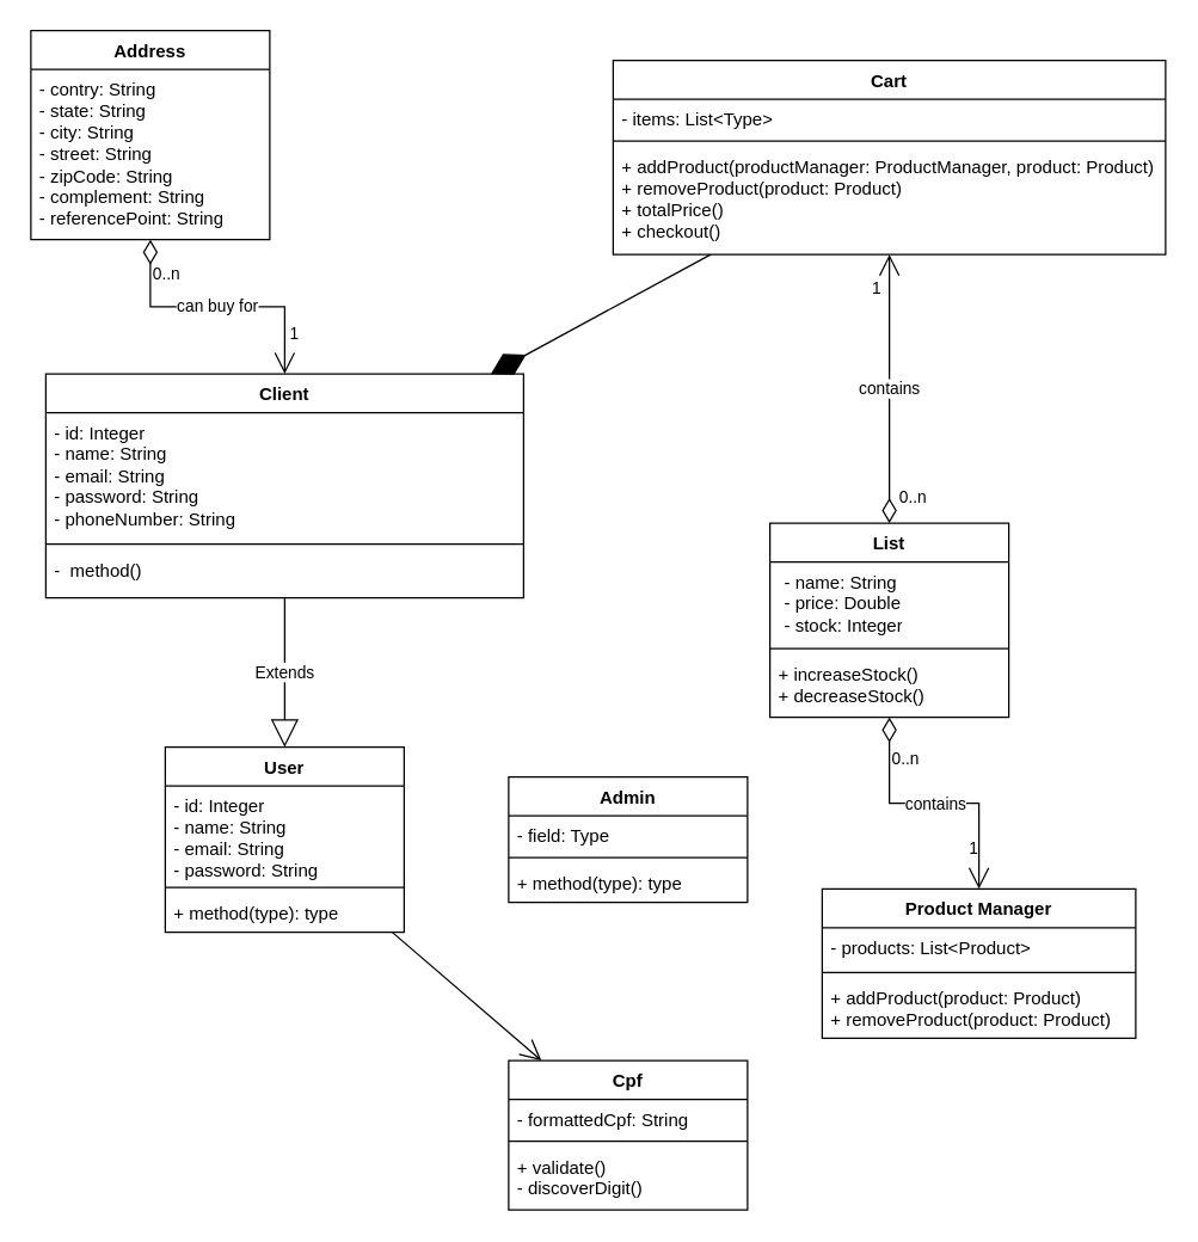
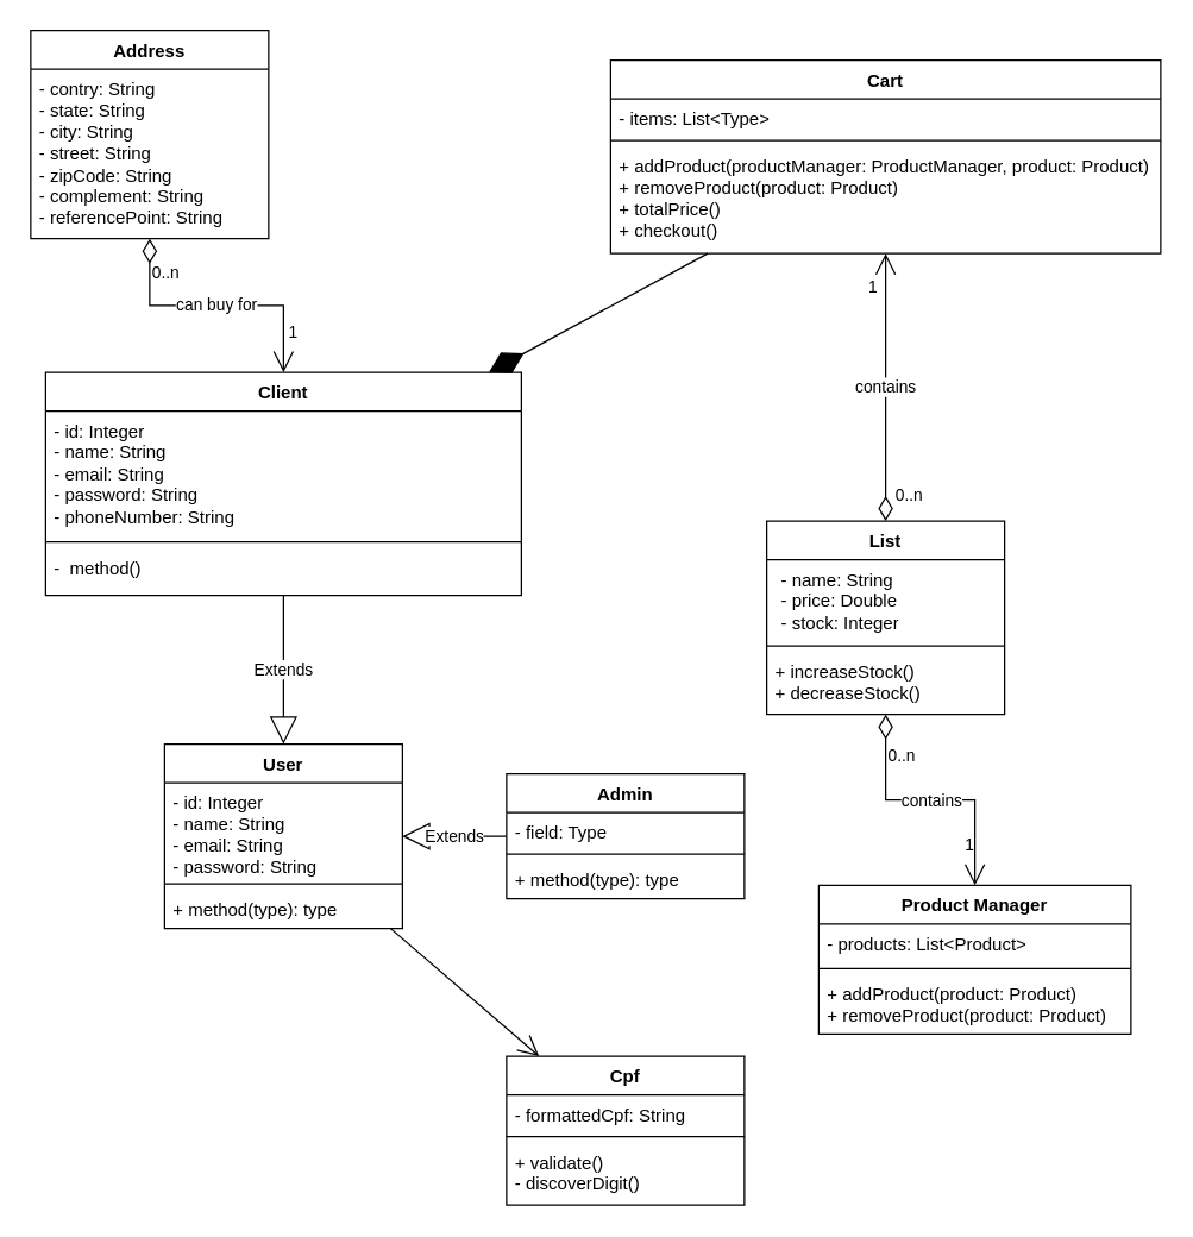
  <mxCell id="0" />
  <mxCell id="1" parent="0" />
  <mxCell id="2" value="Cart&lt;div&gt;&lt;br&gt;&lt;/div&gt;" style="swimlane;fontStyle=1;align=center;verticalAlign=top;childLayout=stackLayout;horizontal=1;startSize=26;horizontalStack=0;resizeParent=1;resizeParentMax=0;resizeLast=0;collapsible=1;marginBottom=0;whiteSpace=wrap;html=1;" vertex="1" parent="1"><mxGeometry x="410" y="40" width="370" height="130" as="geometry" /></mxCell>
  <mxCell id="3" value="- items: List&amp;lt;Type&amp;gt;" style="text;strokeColor=none;fillColor=none;align=left;verticalAlign=top;spacingLeft=4;spacingRight=4;overflow=hidden;rotatable=0;points=[[0,0.5],[1,0.5]];portConstraint=eastwest;whiteSpace=wrap;html=1;" vertex="1" parent="2"><mxGeometry y="26" width="370" height="24" as="geometry" /></mxCell>
  <mxCell id="4" value="" style="line;strokeWidth=1;fillColor=none;align=left;verticalAlign=middle;spacingTop=-1;spacingLeft=3;spacingRight=3;rotatable=0;labelPosition=right;points=[];portConstraint=eastwest;strokeColor=inherit;" vertex="1" parent="2"><mxGeometry y="50" width="370" height="8" as="geometry" /></mxCell>
  <mxCell id="5" value="+ addProduct(productManager: ProductManager, product: Product)&lt;div&gt;+ removeProduct(product: Product)&lt;/div&gt;&lt;div&gt;+ totalPrice()&lt;/div&gt;&lt;div&gt;+ checkout()&lt;/div&gt;" style="text;strokeColor=none;fillColor=none;align=left;verticalAlign=top;spacingLeft=4;spacingRight=4;overflow=hidden;rotatable=0;points=[[0,0.5],[1,0.5]];portConstraint=eastwest;whiteSpace=wrap;html=1;" vertex="1" parent="2"><mxGeometry y="58" width="370" height="72" as="geometry" /></mxCell>
  <mxCell id="6" value="Client" style="swimlane;fontStyle=1;align=center;verticalAlign=top;childLayout=stackLayout;horizontal=1;startSize=26;horizontalStack=0;resizeParent=1;resizeParentMax=0;resizeLast=0;collapsible=1;marginBottom=0;whiteSpace=wrap;html=1;" vertex="1" parent="1"><mxGeometry x="30" y="250" width="320" height="150" as="geometry" /></mxCell>
  <mxCell id="7" value="&lt;div&gt;- id: Integer&lt;/div&gt;- name: String&lt;div&gt;- email: String&lt;/div&gt;&lt;div&gt;- password: String&lt;/div&gt;&lt;div&gt;&lt;span style=&quot;background-color: initial;&quot;&gt;- phoneNumber: String&lt;/span&gt;&lt;br&gt;&lt;/div&gt;" style="text;strokeColor=none;fillColor=none;align=left;verticalAlign=top;spacingLeft=4;spacingRight=4;overflow=hidden;rotatable=0;points=[[0,0.5],[1,0.5]];portConstraint=eastwest;whiteSpace=wrap;html=1;" vertex="1" parent="6"><mxGeometry y="26" width="320" height="84" as="geometry" /></mxCell>
  <mxCell id="8" value="" style="line;strokeWidth=1;fillColor=none;align=left;verticalAlign=middle;spacingTop=-1;spacingLeft=3;spacingRight=3;rotatable=0;labelPosition=right;points=[];portConstraint=eastwest;strokeColor=inherit;" vertex="1" parent="6"><mxGeometry y="110" width="320" height="8" as="geometry" /></mxCell>
  <mxCell id="9" value="&lt;div&gt;-&amp;nbsp; method()&lt;/div&gt;" style="text;strokeColor=none;fillColor=none;align=left;verticalAlign=top;spacingLeft=4;spacingRight=4;overflow=hidden;rotatable=0;points=[[0,0.5],[1,0.5]];portConstraint=eastwest;whiteSpace=wrap;html=1;" vertex="1" parent="6"><mxGeometry y="118" width="320" height="32" as="geometry" /></mxCell>
  <mxCell id="10" value="Address" style="swimlane;fontStyle=1;align=center;verticalAlign=top;childLayout=stackLayout;horizontal=1;startSize=26;horizontalStack=0;resizeParent=1;resizeParentMax=0;resizeLast=0;collapsible=1;marginBottom=0;whiteSpace=wrap;html=1;" vertex="1" parent="1"><mxGeometry x="20" y="20" width="160" height="140" as="geometry" /></mxCell>
  <mxCell id="11" value="- contry: String&lt;div&gt;- state: String&lt;/div&gt;&lt;div&gt;- city: String&lt;/div&gt;&lt;div&gt;- street: String&lt;/div&gt;&lt;div&gt;- zipCode: String&lt;/div&gt;&lt;div&gt;- complement: String&lt;/div&gt;&lt;div&gt;-&amp;nbsp;referencePoint: String&lt;/div&gt;" style="text;strokeColor=none;fillColor=none;align=left;verticalAlign=top;spacingLeft=4;spacingRight=4;overflow=hidden;rotatable=0;points=[[0,0.5],[1,0.5]];portConstraint=eastwest;whiteSpace=wrap;html=1;" vertex="1" parent="10"><mxGeometry y="26" width="160" height="114" as="geometry" /></mxCell>
  <mxCell id="12" value="List" style="swimlane;fontStyle=1;align=center;verticalAlign=top;childLayout=stackLayout;horizontal=1;startSize=26;horizontalStack=0;resizeParent=1;resizeParentMax=0;resizeLast=0;collapsible=1;marginBottom=0;whiteSpace=wrap;html=1;" vertex="1" parent="1"><mxGeometry x="515" y="350" width="160" height="130" as="geometry" /></mxCell>
  <mxCell id="13" value="&lt;p style=&quot;margin: 0px 0px 0px 4px;&quot;&gt;- name: String&lt;/p&gt;&lt;p style=&quot;margin: 0px 0px 0px 4px;&quot;&gt;- price: Double&lt;br&gt;- stock: Integer&lt;/p&gt;" style="text;strokeColor=none;fillColor=none;align=left;verticalAlign=top;spacingLeft=4;spacingRight=4;overflow=hidden;rotatable=0;points=[[0,0.5],[1,0.5]];portConstraint=eastwest;whiteSpace=wrap;html=1;" vertex="1" parent="12"><mxGeometry y="26" width="160" height="54" as="geometry" /></mxCell>
  <mxCell id="14" value="" style="line;strokeWidth=1;fillColor=none;align=left;verticalAlign=middle;spacingTop=-1;spacingLeft=3;spacingRight=3;rotatable=0;labelPosition=right;points=[];portConstraint=eastwest;strokeColor=inherit;" vertex="1" parent="12"><mxGeometry y="80" width="160" height="8" as="geometry" /></mxCell>
  <mxCell id="15" value="+ increaseStock()&lt;div&gt;+ decreaseStock()&lt;/div&gt;" style="text;strokeColor=none;fillColor=none;align=left;verticalAlign=top;spacingLeft=4;spacingRight=4;overflow=hidden;rotatable=0;points=[[0,0.5],[1,0.5]];portConstraint=eastwest;whiteSpace=wrap;html=1;" vertex="1" parent="12"><mxGeometry y="88" width="160" height="42" as="geometry" /></mxCell>
  <mxCell id="16" value="contains" style="endArrow=open;html=1;endSize=12;startArrow=diamondThin;startSize=14;startFill=0;edgeStyle=orthogonalEdgeStyle;rounded=0;spacingBottom=0;" edge="1" parent="1" source="12" target="2"><mxGeometry relative="1" as="geometry"><mxPoint x="210" y="270" as="sourcePoint" /><mxPoint x="370" y="270" as="targetPoint" /></mxGeometry></mxCell>
  <mxCell id="17" value="0..n" style="edgeLabel;resizable=0;html=1;align=left;verticalAlign=top;" connectable="0" vertex="1" parent="16"><mxGeometry x="-1" relative="1" as="geometry"><mxPoint x="5" y="-30" as="offset" /></mxGeometry></mxCell>
  <mxCell id="18" value="1" style="edgeLabel;resizable=0;html=1;align=right;verticalAlign=top;" connectable="0" vertex="1" parent="16"><mxGeometry x="1" relative="1" as="geometry"><mxPoint x="-5" y="10" as="offset" /></mxGeometry></mxCell>
  <mxCell id="19" value="Cpf" style="swimlane;fontStyle=1;align=center;verticalAlign=top;childLayout=stackLayout;horizontal=1;startSize=26;horizontalStack=0;resizeParent=1;resizeParentMax=0;resizeLast=0;collapsible=1;marginBottom=0;whiteSpace=wrap;html=1;" vertex="1" parent="1"><mxGeometry x="340" y="710" width="160" height="100" as="geometry" /></mxCell>
  <mxCell id="20" value="&lt;div&gt;- formattedCpf: String&lt;/div&gt;" style="text;strokeColor=none;fillColor=none;align=left;verticalAlign=top;spacingLeft=4;spacingRight=4;overflow=hidden;rotatable=0;points=[[0,0.5],[1,0.5]];portConstraint=eastwest;whiteSpace=wrap;html=1;" vertex="1" parent="19"><mxGeometry y="26" width="160" height="24" as="geometry" /></mxCell>
  <mxCell id="21" value="" style="line;strokeWidth=1;fillColor=none;align=left;verticalAlign=middle;spacingTop=-1;spacingLeft=3;spacingRight=3;rotatable=0;labelPosition=right;points=[];portConstraint=eastwest;strokeColor=inherit;" vertex="1" parent="19"><mxGeometry y="50" width="160" height="8" as="geometry" /></mxCell>
  <mxCell id="22" value="+ validate()&lt;div&gt;&lt;div&gt;&lt;div&gt;- discoverDigit()&lt;/div&gt;&lt;/div&gt;&lt;/div&gt;" style="text;strokeColor=none;fillColor=none;align=left;verticalAlign=top;spacingLeft=4;spacingRight=4;overflow=hidden;rotatable=0;points=[[0,0.5],[1,0.5]];portConstraint=eastwest;whiteSpace=wrap;html=1;" vertex="1" parent="19"><mxGeometry y="58" width="160" height="42" as="geometry" /></mxCell>
  <mxCell id="23" value="Product Manager" style="swimlane;fontStyle=1;align=center;verticalAlign=top;childLayout=stackLayout;horizontal=1;startSize=26;horizontalStack=0;resizeParent=1;resizeParentMax=0;resizeLast=0;collapsible=1;marginBottom=0;whiteSpace=wrap;html=1;" vertex="1" parent="1"><mxGeometry x="550" y="595" width="210" height="100" as="geometry" /></mxCell>
  <mxCell id="24" value="- products: List&amp;lt;Product&amp;gt;" style="text;strokeColor=none;fillColor=none;align=left;verticalAlign=top;spacingLeft=4;spacingRight=4;overflow=hidden;rotatable=0;points=[[0,0.5],[1,0.5]];portConstraint=eastwest;whiteSpace=wrap;html=1;" vertex="1" parent="23"><mxGeometry y="26" width="210" height="26" as="geometry" /></mxCell>
  <mxCell id="25" value="" style="line;strokeWidth=1;fillColor=none;align=left;verticalAlign=middle;spacingTop=-1;spacingLeft=3;spacingRight=3;rotatable=0;labelPosition=right;points=[];portConstraint=eastwest;strokeColor=inherit;" vertex="1" parent="23"><mxGeometry y="52" width="210" height="8" as="geometry" /></mxCell>
  <mxCell id="26" value="+ addProduct(product: Product)&lt;div&gt;+ removeProduct(product: Product)&lt;/div&gt;" style="text;strokeColor=none;fillColor=none;align=left;verticalAlign=top;spacingLeft=4;spacingRight=4;overflow=hidden;rotatable=0;points=[[0,0.5],[1,0.5]];portConstraint=eastwest;whiteSpace=wrap;html=1;" vertex="1" parent="23"><mxGeometry y="60" width="210" height="40" as="geometry" /></mxCell>
  <mxCell id="27" value="can buy for" style="endArrow=open;html=1;endSize=12;startArrow=diamondThin;startSize=14;startFill=0;edgeStyle=orthogonalEdgeStyle;rounded=0;" edge="1" parent="1" source="10" target="6"><mxGeometry relative="1" as="geometry"><mxPoint x="320" y="420" as="sourcePoint" /><mxPoint x="480" y="420" as="targetPoint" /></mxGeometry></mxCell>
  <mxCell id="28" value="0..n" style="edgeLabel;resizable=0;html=1;align=left;verticalAlign=top;" connectable="0" vertex="1" parent="27"><mxGeometry x="-1" relative="1" as="geometry"><mxPoint y="10" as="offset" /></mxGeometry></mxCell>
  <mxCell id="29" value="1" style="edgeLabel;resizable=0;html=1;align=right;verticalAlign=top;" connectable="0" vertex="1" parent="27"><mxGeometry x="1" relative="1" as="geometry"><mxPoint x="10" y="-40" as="offset" /></mxGeometry></mxCell>
  <mxCell id="30" value="contains" style="endArrow=open;html=1;endSize=12;startArrow=diamondThin;startSize=14;startFill=0;edgeStyle=orthogonalEdgeStyle;rounded=0;" edge="1" parent="1" source="12" target="23"><mxGeometry relative="1" as="geometry"><mxPoint x="350" y="400" as="sourcePoint" /><mxPoint x="510" y="400" as="targetPoint" /></mxGeometry></mxCell>
  <mxCell id="31" value="0..n" style="edgeLabel;resizable=0;html=1;align=left;verticalAlign=top;" connectable="0" vertex="1" parent="30"><mxGeometry x="-1" relative="1" as="geometry"><mxPoint y="15" as="offset" /></mxGeometry></mxCell>
  <mxCell id="32" value="1" style="edgeLabel;resizable=0;html=1;align=right;verticalAlign=top;" connectable="0" vertex="1" parent="30"><mxGeometry x="1" relative="1" as="geometry"><mxPoint y="-40" as="offset" /></mxGeometry></mxCell>
  <mxCell id="33" value="" style="endArrow=open;endFill=1;endSize=12;html=1;rounded=0;" edge="1" parent="1" source="39" target="19"><mxGeometry width="160" relative="1" as="geometry"><mxPoint x="150" y="430" as="sourcePoint" /><mxPoint x="310" y="430" as="targetPoint" /></mxGeometry></mxCell>
  <mxCell id="34" value="" style="endArrow=diamondThin;endFill=1;endSize=24;html=1;rounded=0;" edge="1" parent="1" source="2" target="6"><mxGeometry width="160" relative="1" as="geometry"><mxPoint x="230" y="340" as="sourcePoint" /><mxPoint x="390" y="340" as="targetPoint" /></mxGeometry></mxCell>
  <mxCell id="35" value="Admin" style="swimlane;fontStyle=1;align=center;verticalAlign=top;childLayout=stackLayout;horizontal=1;startSize=26;horizontalStack=0;resizeParent=1;resizeParentMax=0;resizeLast=0;collapsible=1;marginBottom=0;whiteSpace=wrap;html=1;" vertex="1" parent="1"><mxGeometry x="340" y="520" width="160" height="84" as="geometry" /></mxCell>
  <mxCell id="36" value="- field: Type" style="text;strokeColor=none;fillColor=none;align=left;verticalAlign=top;spacingLeft=4;spacingRight=4;overflow=hidden;rotatable=0;points=[[0,0.5],[1,0.5]];portConstraint=eastwest;whiteSpace=wrap;html=1;" vertex="1" parent="35"><mxGeometry y="26" width="160" height="24" as="geometry" /></mxCell>
  <mxCell id="37" value="" style="line;strokeWidth=1;fillColor=none;align=left;verticalAlign=middle;spacingTop=-1;spacingLeft=3;spacingRight=3;rotatable=0;labelPosition=right;points=[];portConstraint=eastwest;strokeColor=inherit;" vertex="1" parent="35"><mxGeometry y="50" width="160" height="8" as="geometry" /></mxCell>
  <mxCell id="38" value="+ method(type): type" style="text;strokeColor=none;fillColor=none;align=left;verticalAlign=top;spacingLeft=4;spacingRight=4;overflow=hidden;rotatable=0;points=[[0,0.5],[1,0.5]];portConstraint=eastwest;whiteSpace=wrap;html=1;" vertex="1" parent="35"><mxGeometry y="58" width="160" height="26" as="geometry" /></mxCell>
  <mxCell id="39" value="User" style="swimlane;fontStyle=1;align=center;verticalAlign=top;childLayout=stackLayout;horizontal=1;startSize=26;horizontalStack=0;resizeParent=1;resizeParentMax=0;resizeLast=0;collapsible=1;marginBottom=0;whiteSpace=wrap;html=1;" vertex="1" parent="1"><mxGeometry x="110" y="500" width="160" height="124" as="geometry" /></mxCell>
  <mxCell id="40" value="- id: Integer&lt;div&gt;- name: String&lt;/div&gt;&lt;div&gt;- email: String&lt;/div&gt;&lt;div&gt;- password: String&lt;/div&gt;" style="text;strokeColor=none;fillColor=none;align=left;verticalAlign=top;spacingLeft=4;spacingRight=4;overflow=hidden;rotatable=0;points=[[0,0.5],[1,0.5]];portConstraint=eastwest;whiteSpace=wrap;html=1;" vertex="1" parent="39"><mxGeometry y="26" width="160" height="64" as="geometry" /></mxCell>
  <mxCell id="41" value="" style="line;strokeWidth=1;fillColor=none;align=left;verticalAlign=middle;spacingTop=-1;spacingLeft=3;spacingRight=3;rotatable=0;labelPosition=right;points=[];portConstraint=eastwest;strokeColor=inherit;" vertex="1" parent="39"><mxGeometry y="90" width="160" height="8" as="geometry" /></mxCell>
  <mxCell id="42" value="+ method(type): type" style="text;strokeColor=none;fillColor=none;align=left;verticalAlign=top;spacingLeft=4;spacingRight=4;overflow=hidden;rotatable=0;points=[[0,0.5],[1,0.5]];portConstraint=eastwest;whiteSpace=wrap;html=1;" vertex="1" parent="39"><mxGeometry y="98" width="160" height="26" as="geometry" /></mxCell>
+ <mxCell id="43" value="Extends" style="endArrow=block;endSize=16;endFill=0;html=1;rounded=0;" edge="1" parent="1" source="35" target="39"><mxGeometry width="160" relative="1" as="geometry"><mxPoint x="260" y="500" as="sourcePoint" /><mxPoint x="450" y="450" as="targetPoint" /></mxGeometry></mxCell>
  <mxCell id="44" value="Extends" style="endArrow=block;endSize=16;endFill=0;html=1;rounded=0;" edge="1" parent="1" source="6" target="39"><mxGeometry width="160" relative="1" as="geometry"><mxPoint x="290" y="450" as="sourcePoint" /><mxPoint x="450" y="450" as="targetPoint" /></mxGeometry></mxCell>
